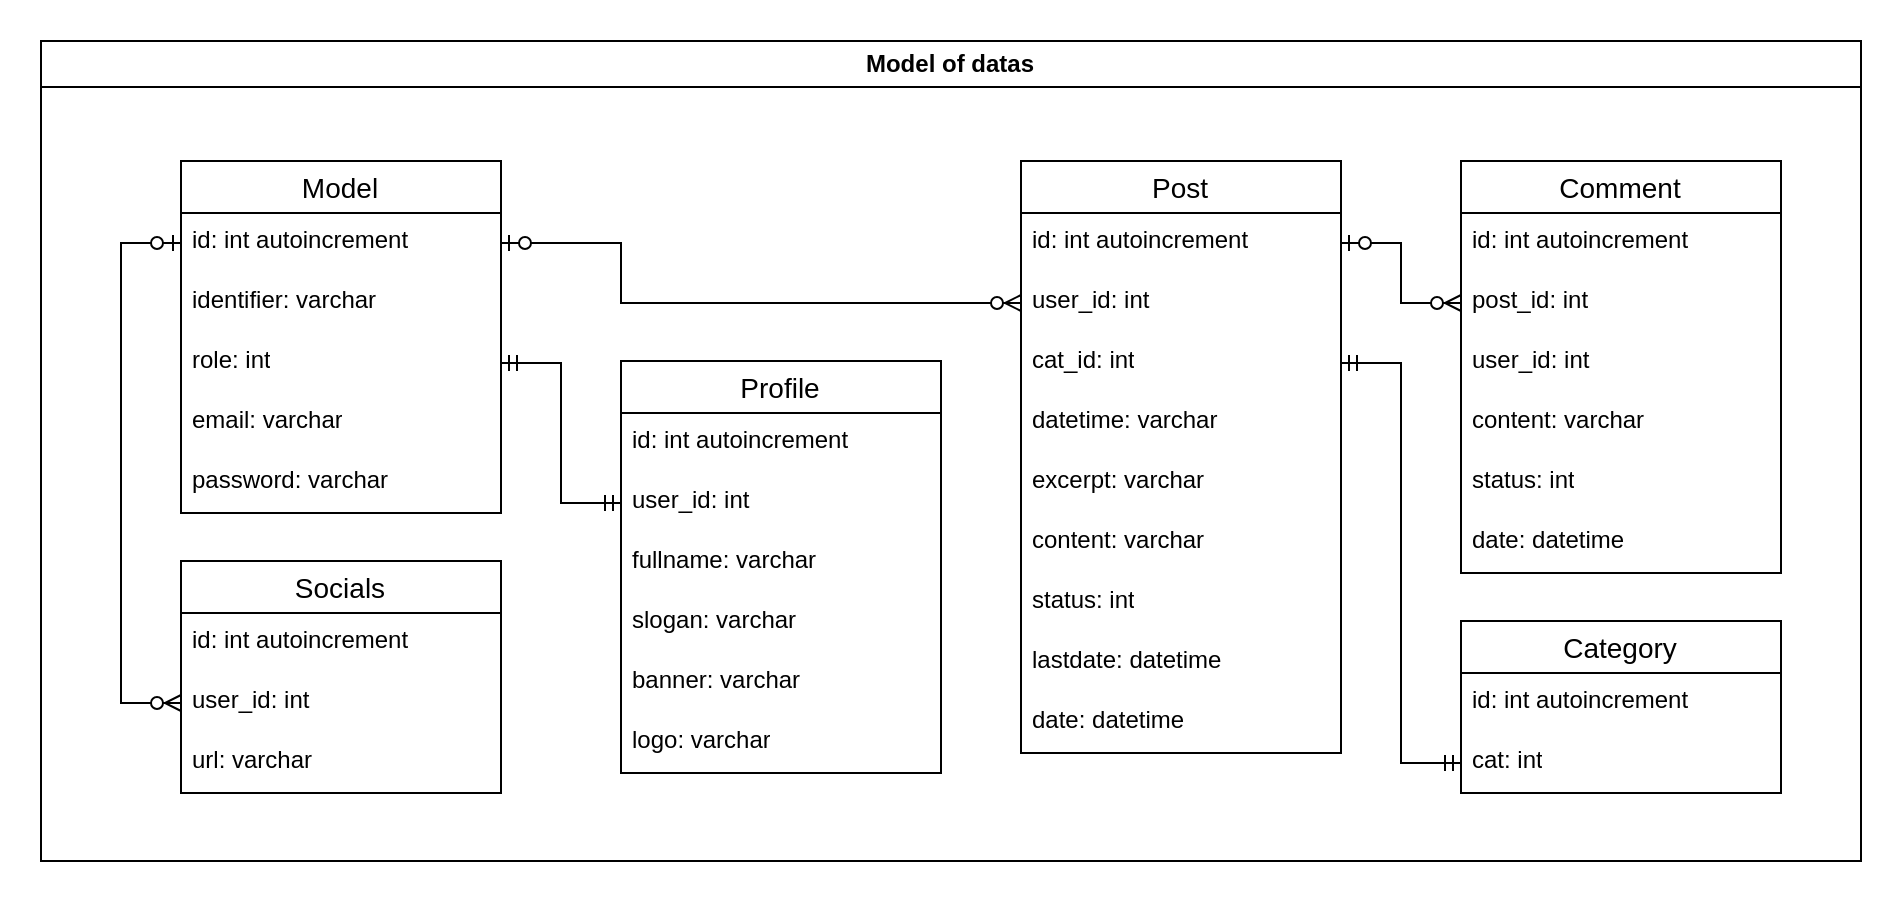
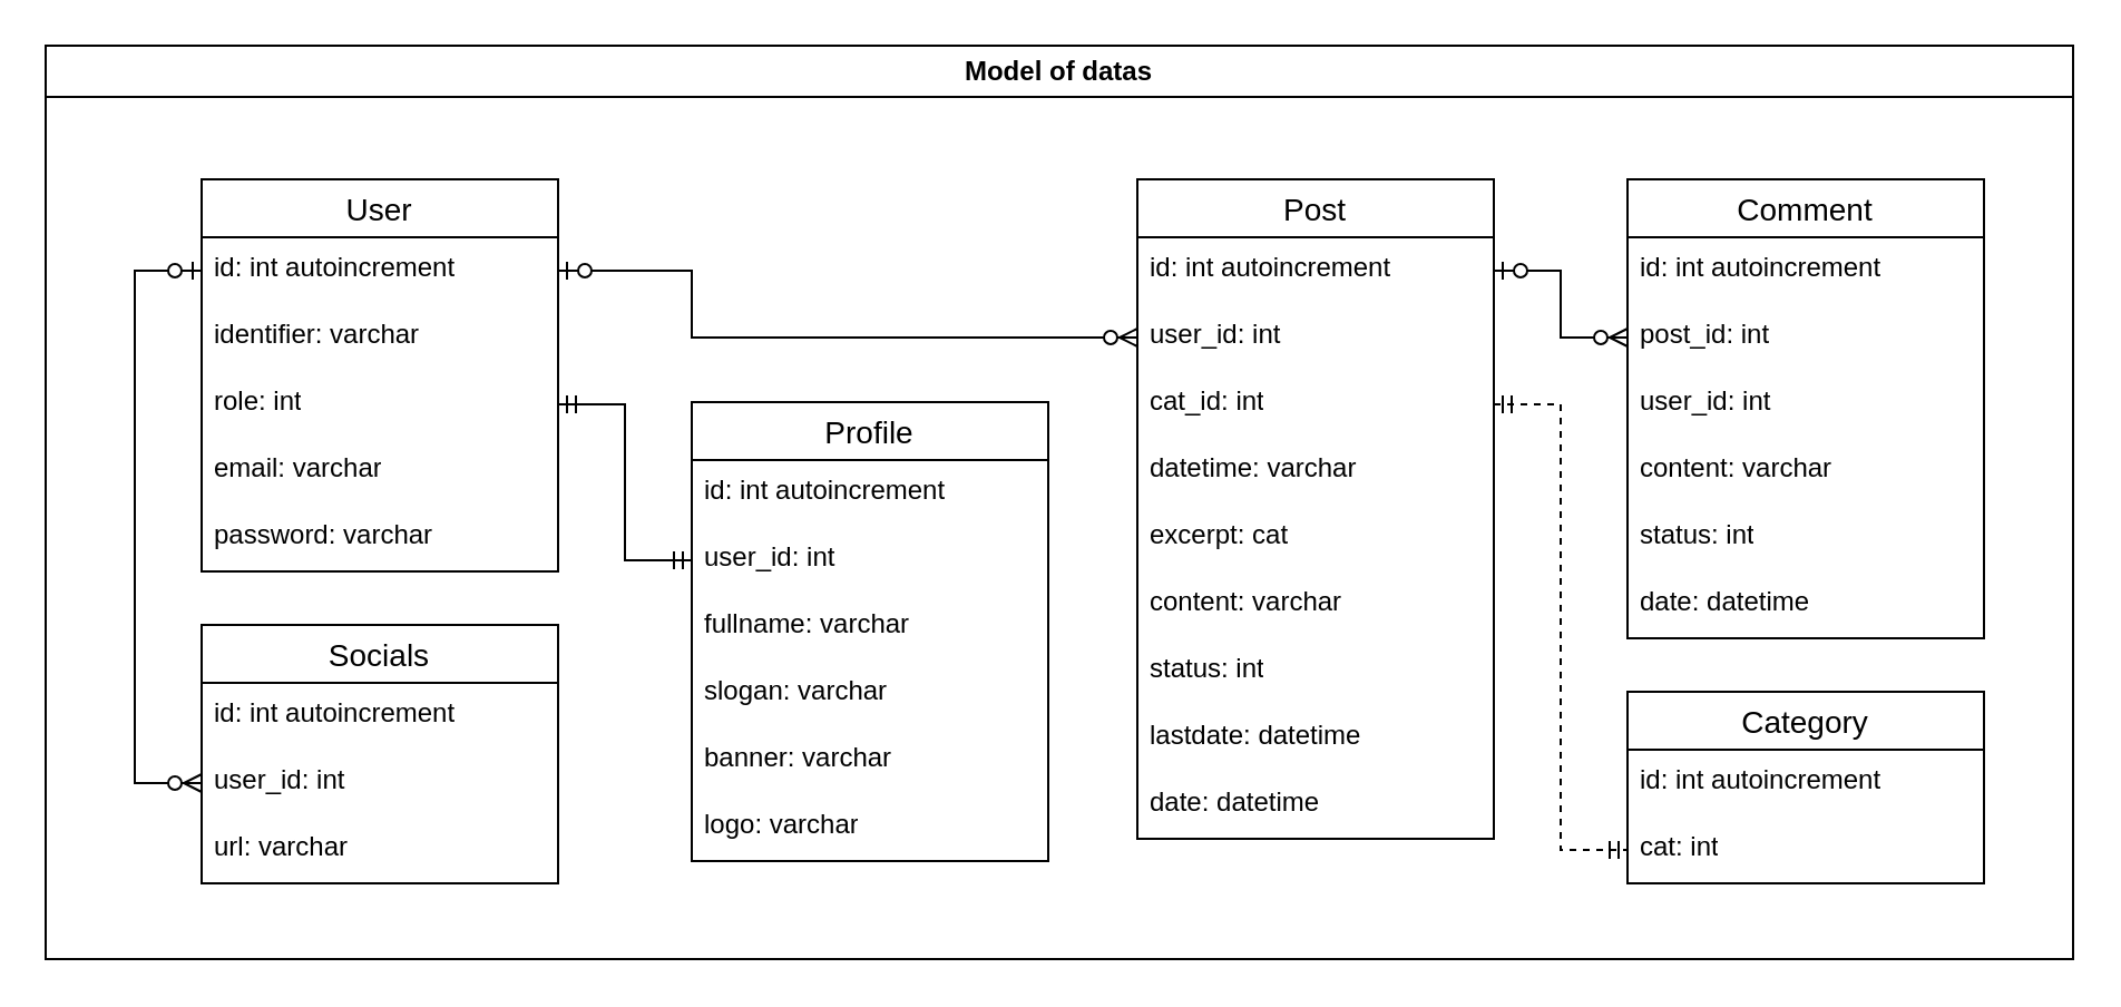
  <mxCell id="0" />
  <mxCell id="1" parent="0" />
- <mxCell id="2" value="Model" style="swimlane;fontStyle=0;childLayout=stackLayout;horizontal=1;startSize=26;horizontalStack=0;resizeParent=1;resizeParentMax=0;resizeLast=0;collapsible=1;marginBottom=0;align=center;fontSize=14;" parent="1" vertex="1"><mxGeometry x="90" y="80" width="160" height="176" as="geometry" /></mxCell>
+ <mxCell id="2" value="User" style="swimlane;fontStyle=0;childLayout=stackLayout;horizontal=1;startSize=26;horizontalStack=0;resizeParent=1;resizeParentMax=0;resizeLast=0;collapsible=1;marginBottom=0;align=center;fontSize=14;" parent="1" vertex="1"><mxGeometry x="90" y="80" width="160" height="176" as="geometry" /></mxCell>
  <mxCell id="3" value="&lt;div&gt;id: int autoincrement&lt;br&gt;&lt;/div&gt;" style="text;strokeColor=none;fillColor=none;spacingLeft=4;spacingRight=4;overflow=hidden;rotatable=0;points=[[0,0.5],[1,0.5]];portConstraint=eastwest;fontSize=12;whiteSpace=wrap;html=1;" parent="2" vertex="1"><mxGeometry y="26" width="160" height="30" as="geometry" /></mxCell>
  <mxCell id="4" value="identifier: varchar" style="text;strokeColor=none;fillColor=none;spacingLeft=4;spacingRight=4;overflow=hidden;rotatable=0;points=[[0,0.5],[1,0.5]];portConstraint=eastwest;fontSize=12;whiteSpace=wrap;html=1;" parent="2" vertex="1"><mxGeometry y="56" width="160" height="30" as="geometry" /></mxCell>
  <mxCell id="5" value="role: int" style="text;strokeColor=none;fillColor=none;spacingLeft=4;spacingRight=4;overflow=hidden;rotatable=0;points=[[0,0.5],[1,0.5]];portConstraint=eastwest;fontSize=12;whiteSpace=wrap;html=1;" parent="2" vertex="1"><mxGeometry y="86" width="160" height="30" as="geometry" /></mxCell>
  <mxCell id="6" value="email: varchar" style="text;strokeColor=none;fillColor=none;spacingLeft=4;spacingRight=4;overflow=hidden;rotatable=0;points=[[0,0.5],[1,0.5]];portConstraint=eastwest;fontSize=12;whiteSpace=wrap;html=1;" parent="2" vertex="1"><mxGeometry y="116" width="160" height="30" as="geometry" /></mxCell>
  <mxCell id="7" value="password: varchar" style="text;strokeColor=none;fillColor=none;spacingLeft=4;spacingRight=4;overflow=hidden;rotatable=0;points=[[0,0.5],[1,0.5]];portConstraint=eastwest;fontSize=12;whiteSpace=wrap;html=1;" parent="2" vertex="1"><mxGeometry y="146" width="160" height="30" as="geometry" /></mxCell>
  <mxCell id="8" value="" style="edgeStyle=orthogonalEdgeStyle;fontSize=12;html=1;endArrow=ERzeroToMany;startArrow=ERzeroToOne;rounded=0;exitX=1;exitY=0.5;exitDx=0;exitDy=0;entryX=0;entryY=0.5;entryDx=0;entryDy=0;" parent="1" source="3" target="11" edge="1"><mxGeometry width="100" height="100" relative="1" as="geometry"><mxPoint x="-100" y="506" as="sourcePoint" /><mxPoint x="90" y="430" as="targetPoint" /><Array as="points"><mxPoint x="310" y="121" /><mxPoint x="310" y="151" /></Array></mxGeometry></mxCell>
  <mxCell id="9" value="Post" style="swimlane;fontStyle=0;childLayout=stackLayout;horizontal=1;startSize=26;horizontalStack=0;resizeParent=1;resizeParentMax=0;resizeLast=0;collapsible=1;marginBottom=0;align=center;fontSize=14;" parent="1" vertex="1"><mxGeometry x="510" y="80" width="160" height="296" as="geometry" /></mxCell>
  <mxCell id="10" value="&lt;div&gt;id: int autoincrement&lt;br&gt;&lt;/div&gt;" style="text;strokeColor=none;fillColor=none;spacingLeft=4;spacingRight=4;overflow=hidden;rotatable=0;points=[[0,0.5],[1,0.5]];portConstraint=eastwest;fontSize=12;whiteSpace=wrap;html=1;" parent="9" vertex="1"><mxGeometry y="26" width="160" height="30" as="geometry" /></mxCell>
  <mxCell id="11" value="user_id: int" style="text;strokeColor=none;fillColor=none;spacingLeft=4;spacingRight=4;overflow=hidden;rotatable=0;points=[[0,0.5],[1,0.5]];portConstraint=eastwest;fontSize=12;whiteSpace=wrap;html=1;" parent="9" vertex="1"><mxGeometry y="56" width="160" height="30" as="geometry" /></mxCell>
  <mxCell id="12" value="cat_id: int" style="text;strokeColor=none;fillColor=none;spacingLeft=4;spacingRight=4;overflow=hidden;rotatable=0;points=[[0,0.5],[1,0.5]];portConstraint=eastwest;fontSize=12;whiteSpace=wrap;html=1;" parent="9" vertex="1"><mxGeometry y="86" width="160" height="30" as="geometry" /></mxCell>
  <mxCell id="13" value="datetime: varchar" style="text;strokeColor=none;fillColor=none;spacingLeft=4;spacingRight=4;overflow=hidden;rotatable=0;points=[[0,0.5],[1,0.5]];portConstraint=eastwest;fontSize=12;whiteSpace=wrap;html=1;" parent="9" vertex="1"><mxGeometry y="116" width="160" height="30" as="geometry" /></mxCell>
- <mxCell id="14" value="excerpt: varchar" style="text;strokeColor=none;fillColor=none;spacingLeft=4;spacingRight=4;overflow=hidden;rotatable=0;points=[[0,0.5],[1,0.5]];portConstraint=eastwest;fontSize=12;whiteSpace=wrap;html=1;" parent="9" vertex="1"><mxGeometry y="146" width="160" height="30" as="geometry" /></mxCell>
+ <mxCell id="14" value="excerpt: cat" style="text;strokeColor=none;fillColor=none;spacingLeft=4;spacingRight=4;overflow=hidden;rotatable=0;points=[[0,0.5],[1,0.5]];portConstraint=eastwest;fontSize=12;whiteSpace=wrap;html=1;" parent="9" vertex="1"><mxGeometry y="146" width="160" height="30" as="geometry" /></mxCell>
  <mxCell id="15" value="content: varchar" style="text;strokeColor=none;fillColor=none;spacingLeft=4;spacingRight=4;overflow=hidden;rotatable=0;points=[[0,0.5],[1,0.5]];portConstraint=eastwest;fontSize=12;whiteSpace=wrap;html=1;" parent="9" vertex="1"><mxGeometry y="176" width="160" height="30" as="geometry" /></mxCell>
  <mxCell id="16" value="status: int" style="text;strokeColor=none;fillColor=none;spacingLeft=4;spacingRight=4;overflow=hidden;rotatable=0;points=[[0,0.5],[1,0.5]];portConstraint=eastwest;fontSize=12;whiteSpace=wrap;html=1;" parent="9" vertex="1"><mxGeometry y="206" width="160" height="30" as="geometry" /></mxCell>
  <mxCell id="17" value="lastdate: datetime" style="text;strokeColor=none;fillColor=none;spacingLeft=4;spacingRight=4;overflow=hidden;rotatable=0;points=[[0,0.5],[1,0.5]];portConstraint=eastwest;fontSize=12;whiteSpace=wrap;html=1;" parent="9" vertex="1"><mxGeometry y="236" width="160" height="30" as="geometry" /></mxCell>
  <mxCell id="18" value="date: datetime" style="text;strokeColor=none;fillColor=none;spacingLeft=4;spacingRight=4;overflow=hidden;rotatable=0;points=[[0,0.5],[1,0.5]];portConstraint=eastwest;fontSize=12;whiteSpace=wrap;html=1;" parent="9" vertex="1"><mxGeometry y="266" width="160" height="30" as="geometry" /></mxCell>
  <mxCell id="19" value="Comment" style="swimlane;fontStyle=0;childLayout=stackLayout;horizontal=1;startSize=26;horizontalStack=0;resizeParent=1;resizeParentMax=0;resizeLast=0;collapsible=1;marginBottom=0;align=center;fontSize=14;" parent="1" vertex="1"><mxGeometry x="730" y="80" width="160" height="206" as="geometry" /></mxCell>
  <mxCell id="20" value="&lt;div&gt;id: int autoincrement&lt;br&gt;&lt;/div&gt;" style="text;strokeColor=none;fillColor=none;spacingLeft=4;spacingRight=4;overflow=hidden;rotatable=0;points=[[0,0.5],[1,0.5]];portConstraint=eastwest;fontSize=12;whiteSpace=wrap;html=1;" parent="19" vertex="1"><mxGeometry y="26" width="160" height="30" as="geometry" /></mxCell>
  <mxCell id="21" value="post_id: int" style="text;strokeColor=none;fillColor=none;spacingLeft=4;spacingRight=4;overflow=hidden;rotatable=0;points=[[0,0.5],[1,0.5]];portConstraint=eastwest;fontSize=12;whiteSpace=wrap;html=1;" parent="19" vertex="1"><mxGeometry y="56" width="160" height="30" as="geometry" /></mxCell>
  <mxCell id="22" value="user_id: int" style="text;strokeColor=none;fillColor=none;spacingLeft=4;spacingRight=4;overflow=hidden;rotatable=0;points=[[0,0.5],[1,0.5]];portConstraint=eastwest;fontSize=12;whiteSpace=wrap;html=1;" parent="19" vertex="1"><mxGeometry y="86" width="160" height="30" as="geometry" /></mxCell>
  <mxCell id="23" value="content: varchar" style="text;strokeColor=none;fillColor=none;spacingLeft=4;spacingRight=4;overflow=hidden;rotatable=0;points=[[0,0.5],[1,0.5]];portConstraint=eastwest;fontSize=12;whiteSpace=wrap;html=1;" parent="19" vertex="1"><mxGeometry y="116" width="160" height="30" as="geometry" /></mxCell>
  <mxCell id="24" value="status: int" style="text;strokeColor=none;fillColor=none;spacingLeft=4;spacingRight=4;overflow=hidden;rotatable=0;points=[[0,0.5],[1,0.5]];portConstraint=eastwest;fontSize=12;whiteSpace=wrap;html=1;" parent="19" vertex="1"><mxGeometry y="146" width="160" height="30" as="geometry" /></mxCell>
  <mxCell id="25" value="date: datetime" style="text;strokeColor=none;fillColor=none;spacingLeft=4;spacingRight=4;overflow=hidden;rotatable=0;points=[[0,0.5],[1,0.5]];portConstraint=eastwest;fontSize=12;whiteSpace=wrap;html=1;" parent="19" vertex="1"><mxGeometry y="176" width="160" height="30" as="geometry" /></mxCell>
  <mxCell id="26" value="" style="edgeStyle=orthogonalEdgeStyle;fontSize=12;html=1;endArrow=ERzeroToMany;startArrow=ERzeroToOne;rounded=0;exitX=1;exitY=0.5;exitDx=0;exitDy=0;entryX=0;entryY=0.5;entryDx=0;entryDy=0;" parent="1" source="10" target="21" edge="1"><mxGeometry width="100" height="100" relative="1" as="geometry"><mxPoint x="520" as="sourcePoint" y="20" /><mxPoint x="610" y="50" as="targetPoint" /></mxGeometry></mxCell>
  <mxCell id="27" value="Socials" style="swimlane;fontStyle=0;childLayout=stackLayout;horizontal=1;startSize=26;horizontalStack=0;resizeParent=1;resizeParentMax=0;resizeLast=0;collapsible=1;marginBottom=0;align=center;fontSize=14;" parent="1" vertex="1"><mxGeometry x="90" y="280" width="160" height="116" as="geometry" /></mxCell>
  <mxCell id="28" value="&lt;div&gt;id: int autoincrement&lt;br&gt;&lt;/div&gt;" style="text;strokeColor=none;fillColor=none;spacingLeft=4;spacingRight=4;overflow=hidden;rotatable=0;points=[[0,0.5],[1,0.5]];portConstraint=eastwest;fontSize=12;whiteSpace=wrap;html=1;" parent="27" vertex="1"><mxGeometry y="26" width="160" height="30" as="geometry" /></mxCell>
  <mxCell id="29" value="user_id: int" style="text;strokeColor=none;fillColor=none;spacingLeft=4;spacingRight=4;overflow=hidden;rotatable=0;points=[[0,0.5],[1,0.5]];portConstraint=eastwest;fontSize=12;whiteSpace=wrap;html=1;" parent="27" vertex="1"><mxGeometry y="56" width="160" height="30" as="geometry" /></mxCell>
  <mxCell id="30" value="url: varchar" style="text;strokeColor=none;fillColor=none;spacingLeft=4;spacingRight=4;overflow=hidden;rotatable=0;points=[[0,0.5],[1,0.5]];portConstraint=eastwest;fontSize=12;whiteSpace=wrap;html=1;" parent="27" vertex="1"><mxGeometry y="86" width="160" height="30" as="geometry" /></mxCell>
  <mxCell id="31" value="" style="edgeStyle=orthogonalEdgeStyle;fontSize=12;html=1;endArrow=ERzeroToMany;startArrow=ERzeroToOne;rounded=0;entryX=0;entryY=0.5;entryDx=0;entryDy=0;exitX=0;exitY=0.5;exitDx=0;exitDy=0;" parent="1" source="3" target="29" edge="1"><mxGeometry width="100" height="100" relative="1" as="geometry"><mxPoint x="20" y="160" as="sourcePoint" /><mxPoint x="620" y="300" as="targetPoint" /><Array as="points"><mxPoint x="60" y="121" /><mxPoint x="60" y="351" /></Array></mxGeometry></mxCell>
  <mxCell id="32" value="Category" style="swimlane;fontStyle=0;childLayout=stackLayout;horizontal=1;startSize=26;horizontalStack=0;resizeParent=1;resizeParentMax=0;resizeLast=0;collapsible=1;marginBottom=0;align=center;fontSize=14;" parent="1" vertex="1"><mxGeometry x="730" y="310" width="160" height="86" as="geometry" /></mxCell>
  <mxCell id="33" value="&lt;div&gt;id: int autoincrement&lt;br&gt;&lt;/div&gt;" style="text;strokeColor=none;fillColor=none;spacingLeft=4;spacingRight=4;overflow=hidden;rotatable=0;points=[[0,0.5],[1,0.5]];portConstraint=eastwest;fontSize=12;whiteSpace=wrap;html=1;" parent="32" vertex="1"><mxGeometry y="26" width="160" height="30" as="geometry" /></mxCell>
  <mxCell id="34" value="cat: int" style="text;strokeColor=none;fillColor=none;spacingLeft=4;spacingRight=4;overflow=hidden;rotatable=0;points=[[0,0.5],[1,0.5]];portConstraint=eastwest;fontSize=12;whiteSpace=wrap;html=1;" parent="32" vertex="1"><mxGeometry y="56" width="160" height="30" as="geometry" /></mxCell>
- <mxCell id="35" value="" style="edgeStyle=orthogonalEdgeStyle;fontSize=12;html=1;endArrow=ERmandOne;startArrow=ERmandOne;rounded=0;entryX=0;entryY=0.5;entryDx=0;entryDy=0;exitX=1;exitY=0.5;exitDx=0;exitDy=0;" parent="1" source="12" target="34" edge="1"><mxGeometry width="100" height="100" relative="1" as="geometry"><mxPoint x="580" y="380" as="sourcePoint" /><mxPoint x="680" y="280" as="targetPoint" /></mxGeometry></mxCell>
+ <mxCell id="35" value="" style="edgeStyle=orthogonalEdgeStyle;fontSize=12;html=1;endArrow=ERmandOne;startArrow=ERmandOne;rounded=0;entryX=0;entryY=0.5;entryDx=0;entryDy=0;exitX=1;exitY=0.5;exitDx=0;exitDy=0;dashed=1;" parent="1" source="12" target="34" edge="1"><mxGeometry width="100" height="100" relative="1" as="geometry"><mxPoint x="580" y="380" as="sourcePoint" /><mxPoint x="680" y="280" as="targetPoint" /></mxGeometry></mxCell>
  <mxCell id="36" value="Profile" style="swimlane;fontStyle=0;childLayout=stackLayout;horizontal=1;startSize=26;horizontalStack=0;resizeParent=1;resizeParentMax=0;resizeLast=0;collapsible=1;marginBottom=0;align=center;fontSize=14;" parent="1" vertex="1"><mxGeometry x="310" y="180" width="160" height="206" as="geometry" /></mxCell>
  <mxCell id="37" value="&lt;div&gt;id: int autoincrement&lt;br&gt;&lt;/div&gt;" style="text;strokeColor=none;fillColor=none;spacingLeft=4;spacingRight=4;overflow=hidden;rotatable=0;points=[[0,0.5],[1,0.5]];portConstraint=eastwest;fontSize=12;whiteSpace=wrap;html=1;" parent="36" vertex="1"><mxGeometry y="26" width="160" height="30" as="geometry" /></mxCell>
  <mxCell id="38" value="&lt;div&gt;user_id: int&lt;br&gt;&lt;/div&gt;" style="text;strokeColor=none;fillColor=none;spacingLeft=4;spacingRight=4;overflow=hidden;rotatable=0;points=[[0,0.5],[1,0.5]];portConstraint=eastwest;fontSize=12;whiteSpace=wrap;html=1;" parent="36" vertex="1"><mxGeometry y="56" width="160" height="30" as="geometry" /></mxCell>
  <mxCell id="39" value="fullname: varchar" style="text;strokeColor=none;fillColor=none;spacingLeft=4;spacingRight=4;overflow=hidden;rotatable=0;points=[[0,0.5],[1,0.5]];portConstraint=eastwest;fontSize=12;whiteSpace=wrap;html=1;" parent="36" vertex="1"><mxGeometry y="86" width="160" height="30" as="geometry" /></mxCell>
  <mxCell id="40" value="slogan: varchar" style="text;strokeColor=none;fillColor=none;spacingLeft=4;spacingRight=4;overflow=hidden;rotatable=0;points=[[0,0.5],[1,0.5]];portConstraint=eastwest;fontSize=12;whiteSpace=wrap;html=1;" parent="36" vertex="1"><mxGeometry y="116" width="160" height="30" as="geometry" /></mxCell>
  <mxCell id="41" value="banner: varchar" style="text;strokeColor=none;fillColor=none;spacingLeft=4;spacingRight=4;overflow=hidden;rotatable=0;points=[[0,0.5],[1,0.5]];portConstraint=eastwest;fontSize=12;whiteSpace=wrap;html=1;" parent="36" vertex="1"><mxGeometry y="146" width="160" height="30" as="geometry" /></mxCell>
  <mxCell id="42" value="logo: varchar" style="text;strokeColor=none;fillColor=none;spacingLeft=4;spacingRight=4;overflow=hidden;rotatable=0;points=[[0,0.5],[1,0.5]];portConstraint=eastwest;fontSize=12;whiteSpace=wrap;html=1;" parent="36" vertex="1"><mxGeometry y="176" width="160" height="30" as="geometry" /></mxCell>
  <mxCell id="43" value="" style="edgeStyle=orthogonalEdgeStyle;fontSize=12;html=1;endArrow=ERmandOne;startArrow=ERmandOne;rounded=0;exitX=1;exitY=0.5;exitDx=0;exitDy=0;entryX=0;entryY=0.5;entryDx=0;entryDy=0;" parent="1" source="5" target="38" edge="1"><mxGeometry width="100" height="100" relative="1" as="geometry"><mxPoint x="480" y="340" as="sourcePoint" /><mxPoint x="290" y="270" as="targetPoint" /></mxGeometry></mxCell>
  <mxCell id="44" value="Model of datas" style="swimlane;whiteSpace=wrap;html=1;" vertex="1" parent="1"><mxGeometry x="20" width="910" height="410" as="geometry" y="20" /></mxCell>
